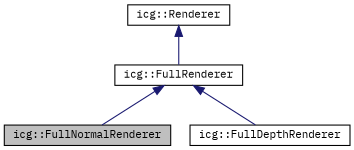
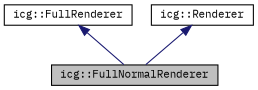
  digraph {
    fontname="IBM Plex Mono"
    node [color=black fillcolor=white fontname="IBM Plex Mono" fontsize=10 shape=record style=filled]
    edge [color=midnightblue dir=back fontname="IBM Plex Mono" fontsize=10 labelfontname=Helvetica labelfontsize=10 style=solid]
    n1 [fillcolor=grey75 fontcolor=black height=0.2 label="icg::FullNormalRenderer" width=0.4]
-   n2 [height=0.2 label="icg::FullDepthRenderer" width=0.4]
    n3 [height=0.2 label="icg::FullRenderer" width=0.4]
    n4 [height=0.2 label="icg::Renderer" width=0.4]
    n3 -> n1
-   n3 -> n2
-   n4 -> n3
+   n4 -> n1
  }
